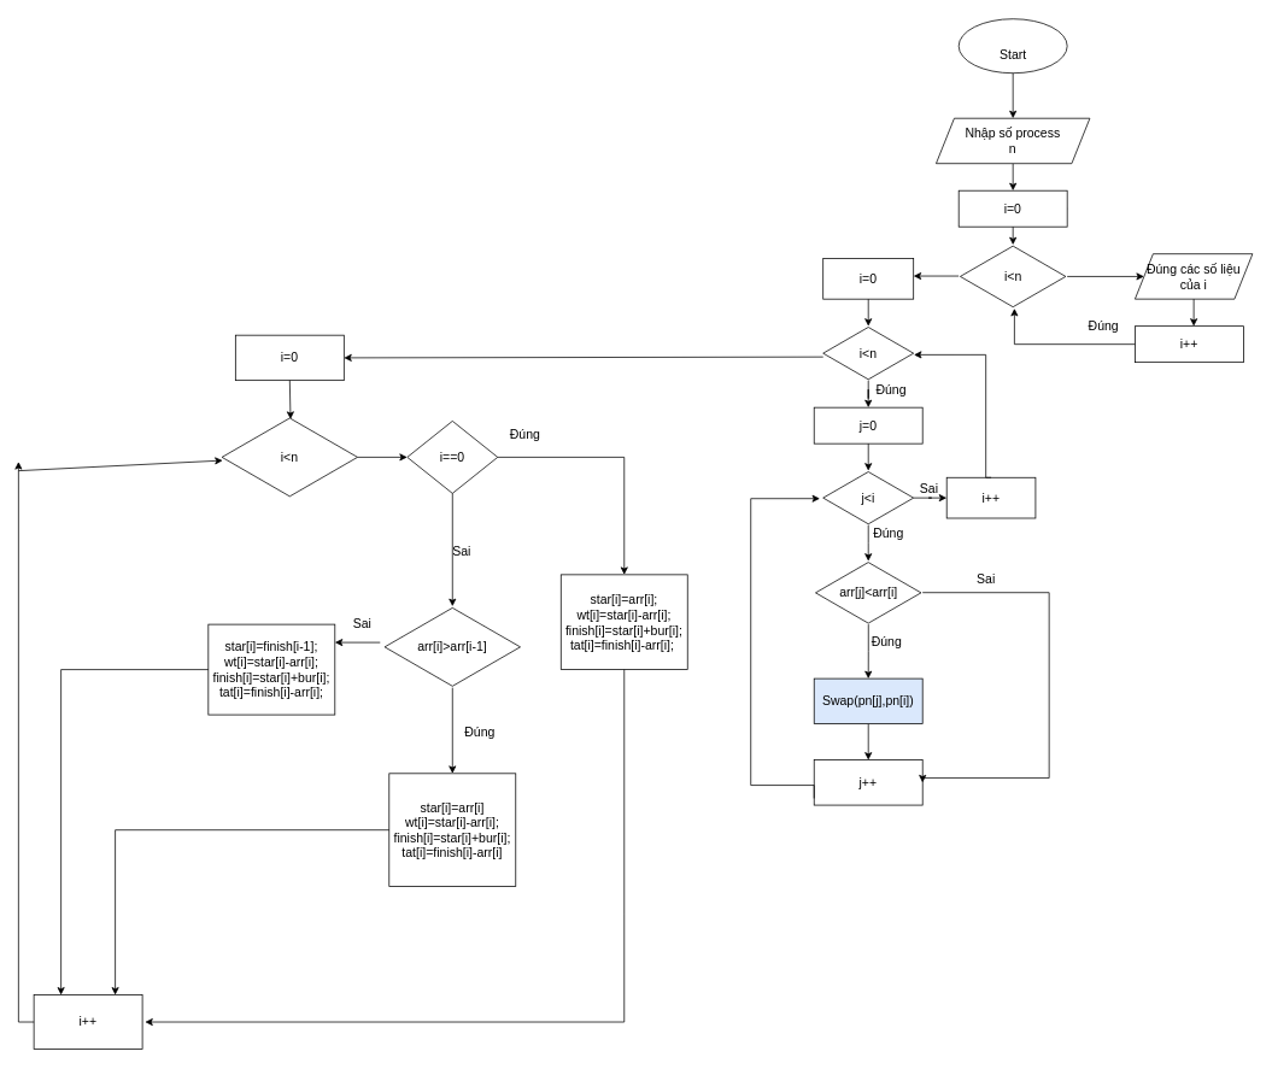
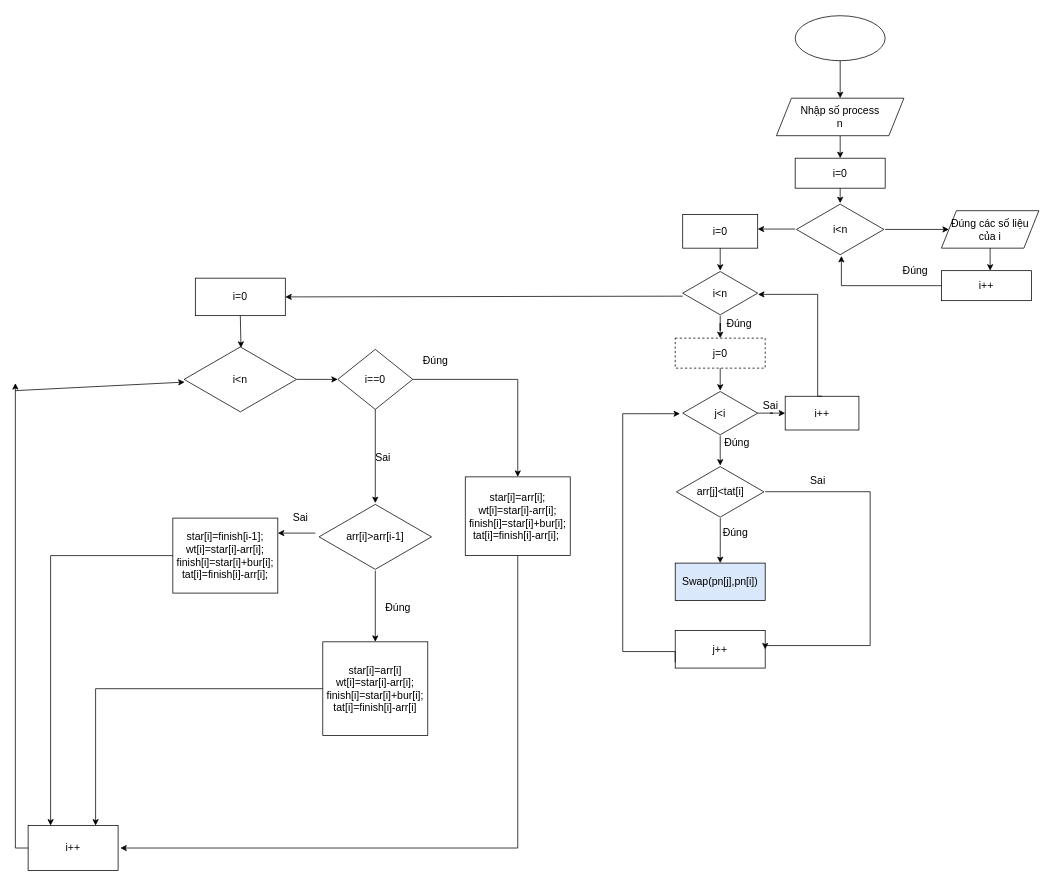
  <mxCell id="0" />
  <mxCell id="1" parent="0" />
  <mxCell id="2" value="" style="ellipse;whiteSpace=wrap;html=1;" vertex="1" parent="1"><mxGeometry x="1060" y="20" width="120" height="60" as="geometry" /></mxCell>
- <mxCell id="3" value="Start" style="text;html=1;align=center;verticalAlign=middle;resizable=0;points=[];autosize=1;strokeColor=none;fillColor=none;fontSize=14;" vertex="1" parent="1"><mxGeometry x="1095" y="50" width="50" height="20" as="geometry" /></mxCell>
  <mxCell id="4" value="" style="endArrow=classic;html=1;rounded=0;fontSize=14;exitX=0.5;exitY=1;exitDx=0;exitDy=0;" edge="1" parent="1" source="2"><mxGeometry width="50" height="50" relative="1" as="geometry"><mxPoint x="900" y="830" as="sourcePoint" /><mxPoint x="1120" y="130" as="targetPoint" /></mxGeometry></mxCell>
  <mxCell id="5" value="" style="endArrow=classic;html=1;rounded=0;fontSize=14;exitX=0.5;exitY=1;exitDx=0;exitDy=0;" edge="1" parent="1" source="6"><mxGeometry width="50" height="50" relative="1" as="geometry"><mxPoint x="1119.5" y="260" as="sourcePoint" /><mxPoint x="1120" y="210" as="targetPoint" /></mxGeometry></mxCell>
  <mxCell id="6" value="Nhập số process &lt;br&gt;n" style="shape=parallelogram;perimeter=parallelogramPerimeter;whiteSpace=wrap;html=1;fixedSize=1;fontSize=14;" vertex="1" parent="1"><mxGeometry x="1035" y="130" width="170" height="50" as="geometry" /></mxCell>
  <mxCell id="7" value="i&amp;lt;n" style="html=1;whiteSpace=wrap;aspect=fixed;shape=isoRectangle;fontSize=14;" vertex="1" parent="1"><mxGeometry x="1061.67" y="270" width="116.67" height="70" as="geometry" /></mxCell>
  <mxCell id="8" value="" style="endArrow=classic;html=1;rounded=0;fontSize=14;startArrow=none;" edge="1" parent="1" source="9"><mxGeometry width="50" height="50" relative="1" as="geometry"><mxPoint x="1100" y="280" as="sourcePoint" /><mxPoint x="1150" y="230" as="targetPoint" /></mxGeometry></mxCell>
  <mxCell id="9" value="i=0" style="rounded=0;whiteSpace=wrap;html=1;fontSize=14;" vertex="1" parent="1"><mxGeometry x="1060" y="210" width="120" height="40" as="geometry" /></mxCell>
  <mxCell id="10" value="" style="endArrow=classic;html=1;rounded=0;fontSize=14;exitX=0.5;exitY=1;exitDx=0;exitDy=0;" edge="1" parent="1" source="9"><mxGeometry width="50" height="50" relative="1" as="geometry"><mxPoint x="1100" y="320" as="sourcePoint" /><mxPoint x="1120" y="270" as="targetPoint" /></mxGeometry></mxCell>
  <mxCell id="11" value="i++" style="rounded=0;whiteSpace=wrap;html=1;fontSize=14;" vertex="1" parent="1"><mxGeometry x="1255" y="360" width="120" height="40" as="geometry" /></mxCell>
  <mxCell id="12" value="Đúng các số liệu của i" style="shape=parallelogram;perimeter=parallelogramPerimeter;whiteSpace=wrap;html=1;fixedSize=1;fontSize=14;" vertex="1" parent="1"><mxGeometry x="1255" y="280" width="130" height="50" as="geometry" /></mxCell>
  <mxCell id="13" value="" style="endArrow=classic;html=1;rounded=0;fontSize=14;entryX=0;entryY=0.5;entryDx=0;entryDy=0;" edge="1" parent="1" target="12"><mxGeometry width="50" height="50" relative="1" as="geometry"><mxPoint x="1180" y="305" as="sourcePoint" /><mxPoint x="1265" y="300" as="targetPoint" /></mxGeometry></mxCell>
  <mxCell id="14" value="" style="endArrow=classic;html=1;rounded=0;fontSize=14;exitX=0.5;exitY=1;exitDx=0;exitDy=0;" edge="1" parent="1" source="12"><mxGeometry width="50" height="50" relative="1" as="geometry"><mxPoint x="1280" y="370" as="sourcePoint" /><mxPoint x="1320" y="360" as="targetPoint" /></mxGeometry></mxCell>
  <mxCell id="15" value="" style="edgeStyle=segmentEdgeStyle;endArrow=classic;html=1;rounded=0;fontSize=14;exitX=0;exitY=0.5;exitDx=0;exitDy=0;entryX=0.514;entryY=1.006;entryDx=0;entryDy=0;entryPerimeter=0;" edge="1" parent="1" source="11" target="7"><mxGeometry width="50" height="50" relative="1" as="geometry"><mxPoint x="1130" y="410" as="sourcePoint" /><mxPoint x="1180" y="360" as="targetPoint" /></mxGeometry></mxCell>
  <mxCell id="16" value="" style="endArrow=classic;html=1;rounded=0;fontSize=14;" edge="1" parent="1"><mxGeometry width="50" height="50" relative="1" as="geometry"><mxPoint x="1060" y="304.5" as="sourcePoint" /><mxPoint x="1010" y="304.5" as="targetPoint" /></mxGeometry></mxCell>
  <mxCell id="17" value="i=0" style="rounded=0;whiteSpace=wrap;html=1;fontSize=14;" vertex="1" parent="1"><mxGeometry x="910" y="285" width="100" height="45" as="geometry" /></mxCell>
  <mxCell id="18" value="" style="endArrow=classic;html=1;rounded=0;fontSize=14;exitX=0.5;exitY=1;exitDx=0;exitDy=0;" edge="1" parent="1" source="17"><mxGeometry width="50" height="50" relative="1" as="geometry"><mxPoint x="930" y="380" as="sourcePoint" /><mxPoint x="960" y="360" as="targetPoint" /></mxGeometry></mxCell>
  <mxCell id="19" value="" style="edgeStyle=orthogonalEdgeStyle;rounded=0;orthogonalLoop=1;jettySize=auto;html=1;fontSize=14;" edge="1" parent="1" source="20" target="21"><mxGeometry relative="1" as="geometry" /></mxCell>
  <mxCell id="20" value="i&amp;lt;n" style="html=1;whiteSpace=wrap;aspect=fixed;shape=isoRectangle;fontSize=14;" vertex="1" parent="1"><mxGeometry x="910" y="360" width="100" height="60" as="geometry" /></mxCell>
- <mxCell id="21" value="j=0" style="whiteSpace=wrap;html=1;fontSize=14;" vertex="1" parent="1"><mxGeometry x="900" y="450" width="120" height="40" as="geometry" /></mxCell>
+ <mxCell id="21" value="j=0" style="whiteSpace=wrap;html=1;fontSize=14;dashed=1;" vertex="1" parent="1"><mxGeometry x="900" y="450" width="120" height="40" as="geometry" /></mxCell>
  <mxCell id="22" value="Đúng" style="text;html=1;align=center;verticalAlign=middle;resizable=0;points=[];autosize=1;strokeColor=none;fillColor=none;fontSize=14;" vertex="1" parent="1"><mxGeometry x="960" y="420" width="50" height="20" as="geometry" /></mxCell>
  <mxCell id="23" value="" style="edgeStyle=orthogonalEdgeStyle;rounded=0;orthogonalLoop=1;jettySize=auto;html=1;fontSize=14;" edge="1" parent="1" source="25"><mxGeometry relative="1" as="geometry"><mxPoint x="960" y="620" as="targetPoint" /></mxGeometry></mxCell>
  <mxCell id="24" value="" style="edgeStyle=orthogonalEdgeStyle;rounded=0;orthogonalLoop=1;jettySize=auto;html=1;fontSize=14;" edge="1" parent="1" source="25" target="27"><mxGeometry relative="1" as="geometry" /></mxCell>
  <mxCell id="25" value="j&amp;lt;i" style="html=1;whiteSpace=wrap;aspect=fixed;shape=isoRectangle;fontSize=14;" vertex="1" parent="1"><mxGeometry x="910" y="520" width="100" height="60" as="geometry" /></mxCell>
  <mxCell id="26" value="" style="endArrow=classic;html=1;rounded=0;fontSize=14;exitX=0.5;exitY=1;exitDx=0;exitDy=0;" edge="1" parent="1" source="21"><mxGeometry width="50" height="50" relative="1" as="geometry"><mxPoint x="940" y="540" as="sourcePoint" /><mxPoint x="960" y="520" as="targetPoint" /></mxGeometry></mxCell>
  <mxCell id="27" value="i++" style="whiteSpace=wrap;html=1;fontSize=14;" vertex="1" parent="1"><mxGeometry x="1046.67" y="527.5" width="98.33" height="45" as="geometry" /></mxCell>
  <mxCell id="28" value="Sai" style="text;html=1;align=center;verticalAlign=middle;resizable=0;points=[];autosize=1;strokeColor=none;fillColor=none;fontSize=14;" vertex="1" parent="1"><mxGeometry x="1006.67" y="530" width="40" height="20" as="geometry" /></mxCell>
  <mxCell id="29" value="" style="edgeStyle=segmentEdgeStyle;endArrow=classic;html=1;rounded=0;fontSize=14;entryX=1.004;entryY=0.527;entryDx=0;entryDy=0;entryPerimeter=0;exitX=0.5;exitY=0;exitDx=0;exitDy=0;" edge="1" parent="1" source="27" target="20"><mxGeometry width="50" height="50" relative="1" as="geometry"><mxPoint x="1090" y="520" as="sourcePoint" /><mxPoint x="1080" y="390" as="targetPoint" /><Array as="points"><mxPoint x="1090" y="528" /><mxPoint x="1090" y="392" /></Array></mxGeometry></mxCell>
  <mxCell id="30" value="" style="edgeStyle=orthogonalEdgeStyle;rounded=0;orthogonalLoop=1;jettySize=auto;html=1;fontSize=14;" edge="1" parent="1" source="31" target="34"><mxGeometry relative="1" as="geometry" /></mxCell>
- <mxCell id="31" value="arr[j]&amp;lt;arr[i]" style="html=1;whiteSpace=wrap;aspect=fixed;shape=isoRectangle;fontSize=14;" vertex="1" parent="1"><mxGeometry x="901.66" y="620" width="116.67" height="70" as="geometry" /></mxCell>
+ <mxCell id="31" value="arr[j]&amp;lt;tat[i]" style="html=1;whiteSpace=wrap;aspect=fixed;shape=isoRectangle;fontSize=14;" vertex="1" parent="1"><mxGeometry x="901.66" y="620" width="116.67" height="70" as="geometry" /></mxCell>
  <mxCell id="32" value="Đúng" style="text;html=1;align=center;verticalAlign=middle;resizable=0;points=[];autosize=1;strokeColor=none;fillColor=none;fontSize=14;" vertex="1" parent="1"><mxGeometry x="956.67" y="580" width="50" height="20" as="geometry" /></mxCell>
- <mxCell id="33" value="" style="edgeStyle=orthogonalEdgeStyle;rounded=0;orthogonalLoop=1;jettySize=auto;html=1;fontSize=14;" edge="1" parent="1" source="34" target="36"><mxGeometry relative="1" as="geometry" /></mxCell>
  <mxCell id="34" value="Swap(pn[j],pn[i])" style="whiteSpace=wrap;html=1;fontSize=14;fillColor=#dae8fc;" vertex="1" parent="1"><mxGeometry x="900" y="750" width="120" height="50" as="geometry" /></mxCell>
  <mxCell id="35" value="Đúng" style="text;html=1;align=center;verticalAlign=middle;resizable=0;points=[];autosize=1;strokeColor=none;fillColor=none;fontSize=14;" vertex="1" parent="1"><mxGeometry x="955" y="700" width="50" height="20" as="geometry" /></mxCell>
  <mxCell id="36" value="j++" style="whiteSpace=wrap;html=1;fontSize=14;" vertex="1" parent="1"><mxGeometry x="900" y="840" width="120" height="50" as="geometry" /></mxCell>
  <mxCell id="37" value="" style="edgeStyle=segmentEdgeStyle;endArrow=classic;html=1;rounded=0;fontSize=14;exitX=1.014;exitY=0.497;exitDx=0;exitDy=0;exitPerimeter=0;entryX=1;entryY=0.5;entryDx=0;entryDy=0;" edge="1" parent="1" source="31" target="36"><mxGeometry width="50" height="50" relative="1" as="geometry"><mxPoint x="1070" y="680" as="sourcePoint" /><mxPoint x="1150" y="860" as="targetPoint" /><Array as="points"><mxPoint x="1160" y="655" /><mxPoint x="1160" y="860" /><mxPoint x="1020" y="860" /></Array></mxGeometry></mxCell>
  <mxCell id="38" value="Sai" style="text;html=1;align=center;verticalAlign=middle;resizable=0;points=[];autosize=1;strokeColor=none;fillColor=none;fontSize=14;" vertex="1" parent="1"><mxGeometry x="1070" y="630" width="40" height="20" as="geometry" /></mxCell>
  <mxCell id="39" value="" style="edgeStyle=segmentEdgeStyle;endArrow=classic;html=1;rounded=0;fontSize=14;entryX=-0.036;entryY=0.513;entryDx=0;entryDy=0;entryPerimeter=0;" edge="1" parent="1" target="25"><mxGeometry width="50" height="50" relative="1" as="geometry"><mxPoint x="900" y="882.5" as="sourcePoint" /><mxPoint x="830" y="550" as="targetPoint" /><Array as="points"><mxPoint x="900" y="868" /><mxPoint x="830" y="868" /><mxPoint x="830" y="551" /></Array></mxGeometry></mxCell>
  <mxCell id="40" value="" style="endArrow=classic;html=1;rounded=0;fontSize=14;entryX=1;entryY=0.5;entryDx=0;entryDy=0;" edge="1" parent="1" target="42"><mxGeometry width="50" height="50" relative="1" as="geometry"><mxPoint x="910" y="394" as="sourcePoint" /><mxPoint x="780" y="394.29" as="targetPoint" /><Array as="points" /></mxGeometry></mxCell>
  <mxCell id="41" value="Đúng" style="text;html=1;align=center;verticalAlign=middle;resizable=0;points=[];autosize=1;strokeColor=none;fillColor=none;fontSize=14;" vertex="1" parent="1"><mxGeometry x="1195" y="350" width="50" height="20" as="geometry" /></mxCell>
  <mxCell id="42" value="i=0" style="rounded=0;whiteSpace=wrap;html=1;fontSize=14;" vertex="1" parent="1"><mxGeometry x="260" y="370" width="120" height="50" as="geometry" /></mxCell>
  <mxCell id="43" value="" style="edgeStyle=orthogonalEdgeStyle;rounded=0;orthogonalLoop=1;jettySize=auto;html=1;fontSize=14;" edge="1" parent="1" source="44" target="47"><mxGeometry relative="1" as="geometry" /></mxCell>
  <mxCell id="44" value="i&amp;lt;n" style="html=1;whiteSpace=wrap;aspect=fixed;shape=isoRectangle;fontSize=14;" vertex="1" parent="1"><mxGeometry x="245" y="460" width="150" height="90" as="geometry" /></mxCell>
  <mxCell id="45" value="" style="endArrow=classic;html=1;rounded=0;fontSize=14;exitX=0.5;exitY=1;exitDx=0;exitDy=0;entryX=0.506;entryY=0.032;entryDx=0;entryDy=0;entryPerimeter=0;" edge="1" parent="1" source="42" target="44"><mxGeometry width="50" height="50" relative="1" as="geometry"><mxPoint x="650" y="470" as="sourcePoint" /><mxPoint x="700" y="420" as="targetPoint" /></mxGeometry></mxCell>
  <mxCell id="46" value="" style="edgeStyle=orthogonalEdgeStyle;rounded=0;orthogonalLoop=1;jettySize=auto;html=1;fontSize=14;" edge="1" parent="1" source="47" target="48"><mxGeometry relative="1" as="geometry" /></mxCell>
  <mxCell id="47" value="i==0" style="rhombus;whiteSpace=wrap;html=1;fontSize=14;" vertex="1" parent="1"><mxGeometry x="450" y="465" width="100" height="80" as="geometry" /></mxCell>
  <mxCell id="48" value="star[i]=arr[i];&lt;br/&gt; wt[i]=star[i]-arr[i];&lt;br/&gt; finish[i]=star[i]+bur[i];&lt;br/&gt; tat[i]=finish[i]-arr[i];&amp;nbsp;" style="whiteSpace=wrap;html=1;fontSize=14;" vertex="1" parent="1"><mxGeometry x="620" y="635" width="140" height="105" as="geometry" /></mxCell>
  <mxCell id="49" value="Đúng" style="text;html=1;align=center;verticalAlign=middle;resizable=0;points=[];autosize=1;strokeColor=none;fillColor=none;fontSize=14;" vertex="1" parent="1"><mxGeometry x="555" y="470" width="50" height="20" as="geometry" /></mxCell>
  <mxCell id="50" value="" style="endArrow=classic;html=1;rounded=0;fontSize=14;exitX=0.5;exitY=1;exitDx=0;exitDy=0;" edge="1" parent="1" source="47"><mxGeometry width="50" height="50" relative="1" as="geometry"><mxPoint x="460" y="650" as="sourcePoint" /><mxPoint x="500" y="670" as="targetPoint" /></mxGeometry></mxCell>
  <mxCell id="51" value="Sai" style="text;html=1;align=center;verticalAlign=middle;resizable=0;points=[];autosize=1;strokeColor=none;fillColor=none;fontSize=14;" vertex="1" parent="1"><mxGeometry x="490" width="40" height="20" as="geometry" y="600" /></mxCell>
  <mxCell id="52" value="" style="edgeStyle=orthogonalEdgeStyle;rounded=0;orthogonalLoop=1;jettySize=auto;html=1;fontSize=14;" edge="1" parent="1" source="53" target="54"><mxGeometry relative="1" as="geometry" /></mxCell>
  <mxCell id="53" value="arr[i]&amp;gt;arr[i-1]" style="html=1;whiteSpace=wrap;aspect=fixed;shape=isoRectangle;fontSize=14;" vertex="1" parent="1"><mxGeometry x="425" y="670" width="150" height="90" as="geometry" /></mxCell>
  <mxCell id="54" value="star[i]=arr[i]&lt;br&gt;wt[i]=star[i]-arr[i];&lt;br&gt; finish[i]=star[i]+bur[i];&lt;br&gt; tat[i]=finish[i]-arr[i]" style="whiteSpace=wrap;html=1;fontSize=14;" vertex="1" parent="1"><mxGeometry x="430" y="855" width="140" height="125" as="geometry" /></mxCell>
  <mxCell id="55" value="Đúng" style="text;html=1;align=center;verticalAlign=middle;resizable=0;points=[];autosize=1;strokeColor=none;fillColor=none;fontSize=14;" vertex="1" parent="1"><mxGeometry x="505" y="800" width="50" height="20" as="geometry" /></mxCell>
  <mxCell id="56" value="" style="endArrow=classic;html=1;rounded=0;fontSize=14;" edge="1" parent="1"><mxGeometry width="50" height="50" relative="1" as="geometry"><mxPoint x="420" y="710" as="sourcePoint" /><mxPoint x="370" y="710" as="targetPoint" /></mxGeometry></mxCell>
  <mxCell id="57" value="Sai" style="text;html=1;align=center;verticalAlign=middle;resizable=0;points=[];autosize=1;strokeColor=none;fillColor=none;fontSize=14;" vertex="1" parent="1"><mxGeometry x="380" y="680" width="40" height="20" as="geometry" /></mxCell>
  <mxCell id="58" value="star[i]=finish[i-1];&lt;br/&gt; wt[i]=star[i]-arr[i];&lt;br/&gt; finish[i]=star[i]+bur[i];&lt;br/&gt; tat[i]=finish[i]-arr[i];" style="rounded=0;whiteSpace=wrap;html=1;fontSize=14;" vertex="1" parent="1"><mxGeometry x="230" y="690" width="140" height="100" as="geometry" /></mxCell>
  <mxCell id="59" value="" style="edgeStyle=segmentEdgeStyle;endArrow=classic;html=1;rounded=0;fontSize=14;exitX=0.5;exitY=1;exitDx=0;exitDy=0;" edge="1" parent="1" source="48"><mxGeometry width="50" height="50" relative="1" as="geometry"><mxPoint x="670" y="800" as="sourcePoint" /><mxPoint x="160" y="1130" as="targetPoint" /><Array as="points"><mxPoint x="690" y="1010" /><mxPoint x="690" y="1010" /></Array></mxGeometry></mxCell>
  <mxCell id="60" value="i++" style="rounded=0;whiteSpace=wrap;html=1;fontSize=14;" vertex="1" parent="1"><mxGeometry x="37" y="1100" width="120" height="60" as="geometry" /></mxCell>
  <mxCell id="61" value="" style="edgeStyle=segmentEdgeStyle;endArrow=classic;html=1;rounded=0;fontSize=14;exitX=0;exitY=0.5;exitDx=0;exitDy=0;entryX=0.75;entryY=0;entryDx=0;entryDy=0;" edge="1" parent="1" source="54" target="60"><mxGeometry width="50" height="50" relative="1" as="geometry"><mxPoint x="390" y="950" as="sourcePoint" /><mxPoint x="440" y="900" as="targetPoint" /></mxGeometry></mxCell>
  <mxCell id="62" value="" style="edgeStyle=segmentEdgeStyle;endArrow=classic;html=1;rounded=0;fontSize=14;entryX=0.25;entryY=0;entryDx=0;entryDy=0;" edge="1" parent="1" source="58" target="60"><mxGeometry width="50" height="50" relative="1" as="geometry"><mxPoint x="159.289" y="790" as="sourcePoint" /><mxPoint x="159.289" y="740" as="targetPoint" /></mxGeometry></mxCell>
  <mxCell id="63" value="" style="edgeStyle=segmentEdgeStyle;endArrow=classic;html=1;rounded=0;fontSize=14;exitX=0;exitY=0.5;exitDx=0;exitDy=0;" edge="1" parent="1" source="60"><mxGeometry width="50" height="50" relative="1" as="geometry"><mxPoint x="-10" y="1150" as="sourcePoint" /><mxPoint x="20" y="510" as="targetPoint" /></mxGeometry></mxCell>
  <mxCell id="64" value="" style="endArrow=classic;html=1;rounded=0;fontSize=14;entryX=0.005;entryY=0.54;entryDx=0;entryDy=0;entryPerimeter=0;" edge="1" parent="1" target="44"><mxGeometry width="50" height="50" relative="1" as="geometry"><mxPoint x="20" y="520" as="sourcePoint" /><mxPoint x="80" y="500" as="targetPoint" /></mxGeometry></mxCell>
